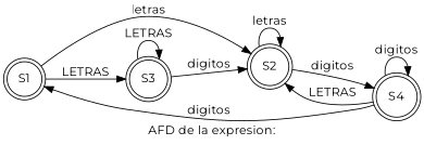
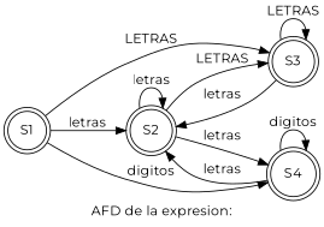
  digraph {
    fontname=Montserrat
    label="AFD de la expresion:"
    rankdir=LR
    node [fontname=Montserrat shape=doublecircle]
    edge [fontname=Montserrat]
    n1 [label=S1]
    n2 [label=S2]
    n3 [label=S3]
    n4 [label=S4]
    n1 -> n2 [label=letras]
    n1 -> n3 [label=LETRAS]
-   n4 -> n1 [label=digitos]
+   n1 -> n4 [label=digitos]
    n2 -> n2 [label=letras]
-   n2 -> n4 [label=digitos]
-   n3 -> n2 [label=digitos]
+   n2 -> n3 [label=LETRAS]
+   n2 -> n4 [label=letras]
+   n3 -> n2 [label=letras]
    n3 -> n3 [label=LETRAS]
-   n4 -> n2 [label=LETRAS]
+   n4 -> n2 [label=letras]
    n4 -> n4 [label=digitos]
  }
